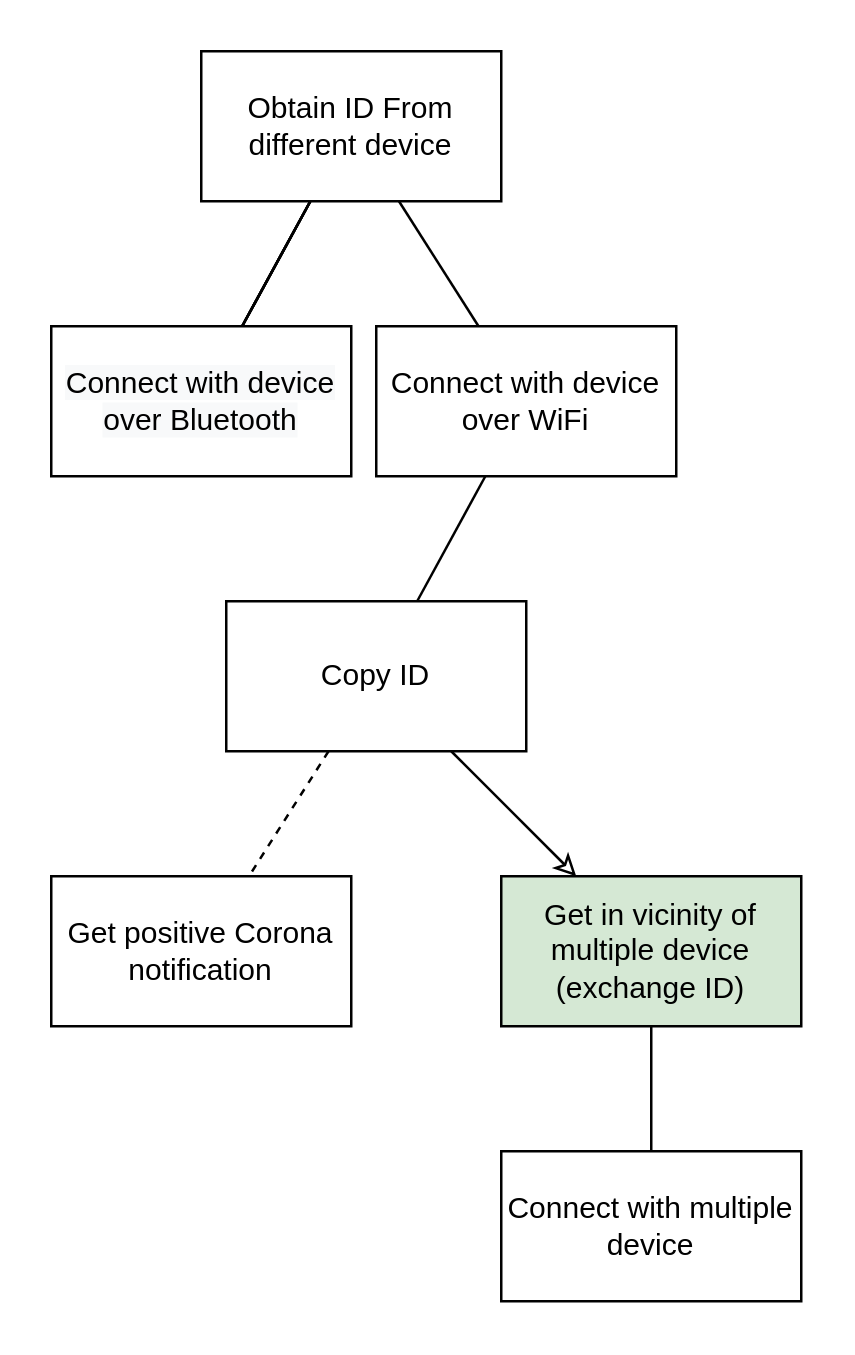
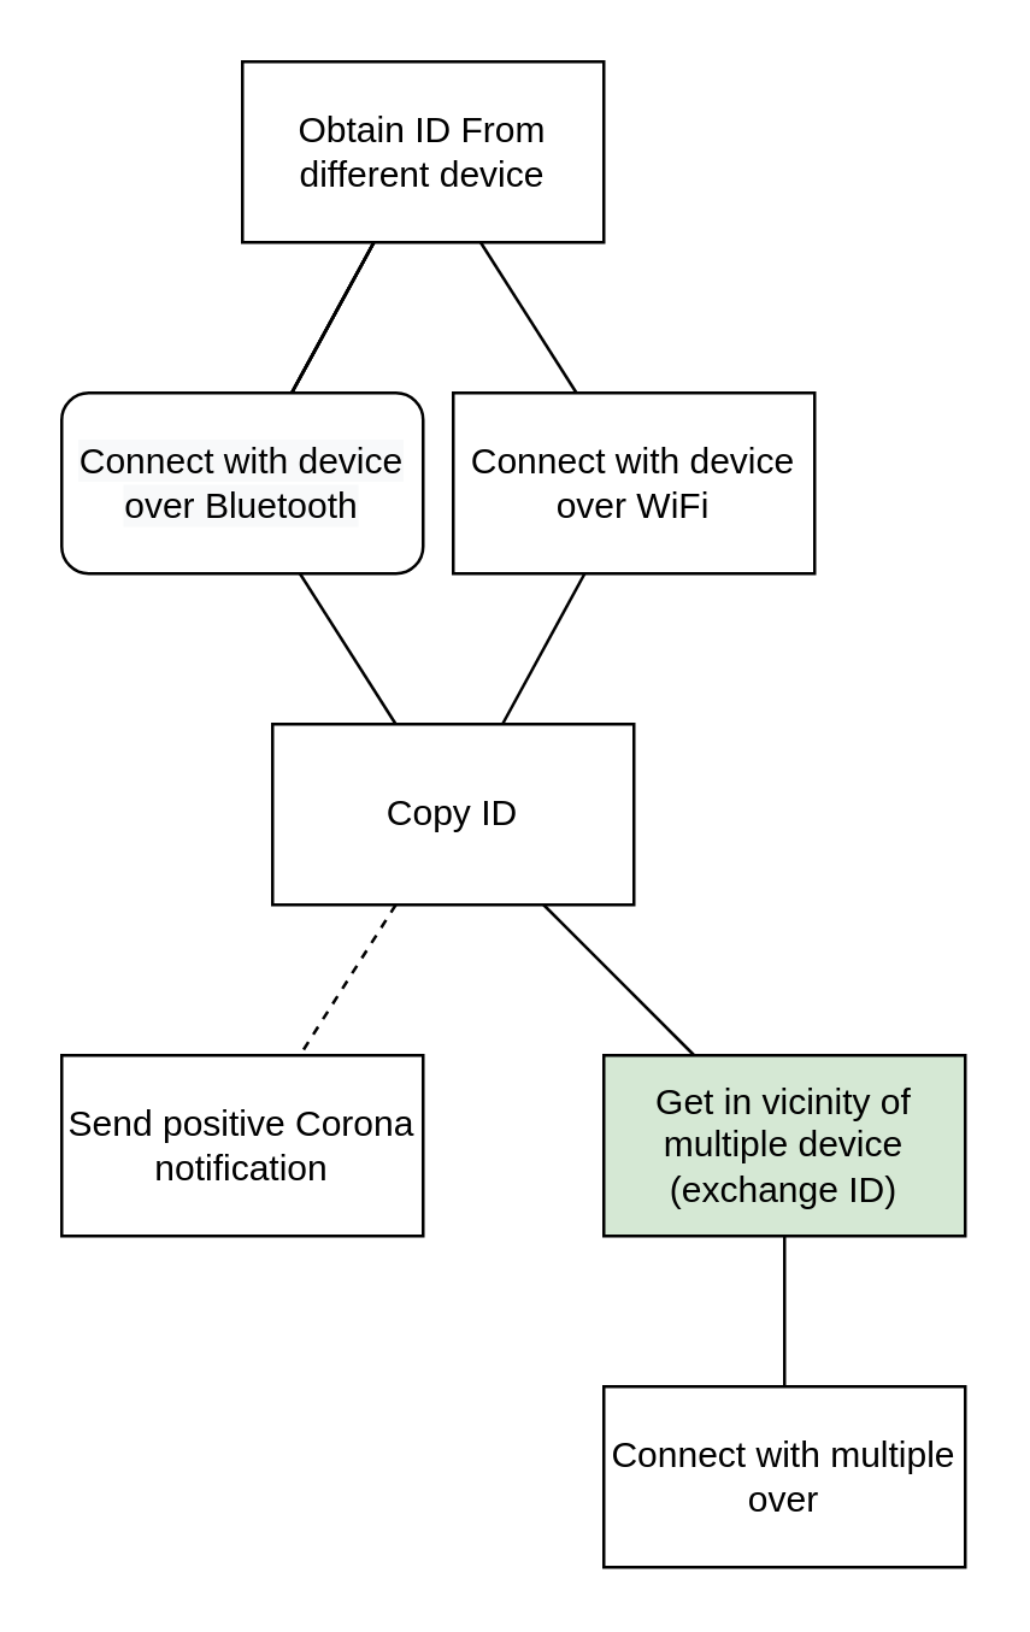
  <mxCell id="0" />
  <mxCell id="1" parent="0" />
  <mxCell id="2" value="" style="edgeStyle=none;rounded=0;orthogonalLoop=1;jettySize=auto;html=1;endArrow=none;endFill=0;" parent="1" source="7" target="8" edge="1"><mxGeometry relative="1" as="geometry" /></mxCell>
  <mxCell id="3" value="" style="edgeStyle=none;rounded=0;orthogonalLoop=1;jettySize=auto;html=1;endArrow=none;endFill=0;" parent="1" source="7" target="8" edge="1"><mxGeometry relative="1" as="geometry" /></mxCell>
  <mxCell id="4" value="" style="edgeStyle=none;rounded=0;orthogonalLoop=1;jettySize=auto;html=1;endArrow=none;endFill=0;" parent="1" source="7" target="8" edge="1"><mxGeometry relative="1" as="geometry" /></mxCell>
  <mxCell id="5" value="" style="edgeStyle=none;rounded=0;orthogonalLoop=1;jettySize=auto;html=1;endArrow=none;endFill=0;" parent="1" source="7" target="8" edge="1"><mxGeometry relative="1" as="geometry" /></mxCell>
  <mxCell id="6" value="" style="edgeStyle=none;rounded=0;orthogonalLoop=1;jettySize=auto;html=1;endArrow=none;endFill=0;" parent="1" source="7" target="9" edge="1"><mxGeometry relative="1" as="geometry" /></mxCell>
  <mxCell id="7" value="Obtain ID From different device" style="rounded=0;whiteSpace=wrap;html=1;" parent="1" vertex="1"><mxGeometry x="80" y="20" width="120" height="60" as="geometry" /></mxCell>
- <mxCell id="8" value="&lt;span style=&quot;color: rgb(0 , 0 , 0) ; font-family: &amp;#34;helvetica&amp;#34; ; font-size: 12px ; font-style: normal ; font-weight: 400 ; letter-spacing: normal ; text-align: center ; text-indent: 0px ; text-transform: none ; word-spacing: 0px ; background-color: rgb(248 , 249 , 250) ; display: inline ; float: none&quot;&gt;Connect with device over Bluetooth&lt;/span&gt;" style="rounded=0;whiteSpace=wrap;html=1;" parent="1" vertex="1"><mxGeometry x="20" y="130" width="120" height="60" as="geometry" /></mxCell>
+ <mxCell id="8" value="&lt;span style=&quot;color: rgb(0 , 0 , 0) ; font-family: &amp;#34;helvetica&amp;#34; ; font-size: 12px ; font-style: normal ; font-weight: 400 ; letter-spacing: normal ; text-align: center ; text-indent: 0px ; text-transform: none ; word-spacing: 0px ; background-color: rgb(248 , 249 , 250) ; display: inline ; float: none&quot;&gt;Connect with device over Bluetooth&lt;/span&gt;" style="whiteSpace=wrap;html=1;rounded=1;" parent="1" vertex="1"><mxGeometry x="20" y="130" width="120" height="60" as="geometry" /></mxCell>
  <mxCell id="9" value="Connect with device over WiFi" style="rounded=0;whiteSpace=wrap;html=1;" parent="1" vertex="1"><mxGeometry x="150" y="130" width="120" height="60" as="geometry" /></mxCell>
  <mxCell id="10" style="edgeStyle=none;rounded=0;orthogonalLoop=1;jettySize=auto;html=1;endArrow=none;endFill=0;" parent="1" source="14" target="9" edge="1"><mxGeometry relative="1" as="geometry" /></mxCell>
- <mxCell id="12" value="" style="edgeStyle=none;rounded=0;orthogonalLoop=1;jettySize=auto;html=1;endArrow=classic;endFill=0;" edge="1" parent="1" source="14" target="16"><mxGeometry relative="1" as="geometry" /></mxCell>
+ <mxCell id="11" style="rounded=0;orthogonalLoop=1;jettySize=auto;html=1;endArrow=none;endFill=0;" edge="1" parent="1" source="14" target="8"><mxGeometry relative="1" as="geometry" /></mxCell>
+ <mxCell id="12" value="" style="edgeStyle=none;rounded=0;orthogonalLoop=1;jettySize=auto;html=1;endArrow=none;endFill=0;" edge="1" parent="1" source="14" target="16"><mxGeometry relative="1" as="geometry" /></mxCell>
  <mxCell id="13" value="" style="edgeStyle=none;rounded=0;orthogonalLoop=1;jettySize=auto;html=1;endArrow=none;endFill=0;dashed=1;" edge="1" parent="1" source="14" target="18"><mxGeometry relative="1" as="geometry" /></mxCell>
  <mxCell id="14" value="Copy ID" style="rounded=0;whiteSpace=wrap;html=1;" parent="1" vertex="1"><mxGeometry x="90" y="240" width="120" height="60" as="geometry" /></mxCell>
  <mxCell id="15" value="" style="edgeStyle=none;rounded=0;orthogonalLoop=1;jettySize=auto;html=1;endArrow=none;endFill=0;" edge="1" parent="1" source="16" target="17"><mxGeometry relative="1" as="geometry" /></mxCell>
  <mxCell id="16" value="Get in vicinity of multiple device (exchange ID)" style="rounded=0;whiteSpace=wrap;html=1;fillColor=#d5e8d4;" vertex="1" parent="1"><mxGeometry x="200" y="350" width="120" height="60" as="geometry" /></mxCell>
- <mxCell id="17" value="Connect with multiple device" style="rounded=0;whiteSpace=wrap;html=1;" vertex="1" parent="1"><mxGeometry x="200" y="460" width="120" height="60" as="geometry" /></mxCell>
- <mxCell id="18" value="Get positive Corona notification" style="rounded=0;whiteSpace=wrap;html=1;" vertex="1" parent="1"><mxGeometry x="20" y="350" width="120" height="60" as="geometry" /></mxCell>
+ <mxCell id="17" value="Connect with multiple over" style="rounded=0;whiteSpace=wrap;html=1;" vertex="1" parent="1"><mxGeometry x="200" y="460" width="120" height="60" as="geometry" /></mxCell>
+ <mxCell id="18" value="Send positive Corona notification" style="rounded=0;whiteSpace=wrap;html=1;" vertex="1" parent="1"><mxGeometry x="20" y="350" width="120" height="60" as="geometry" /></mxCell>
